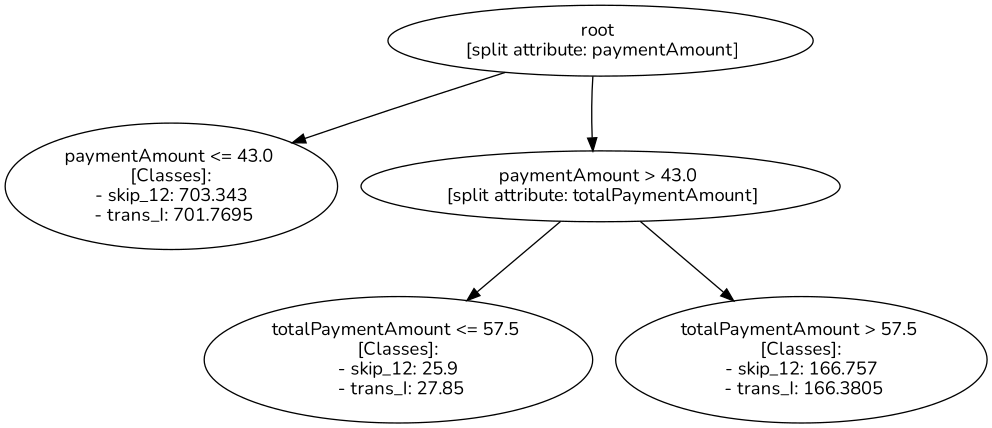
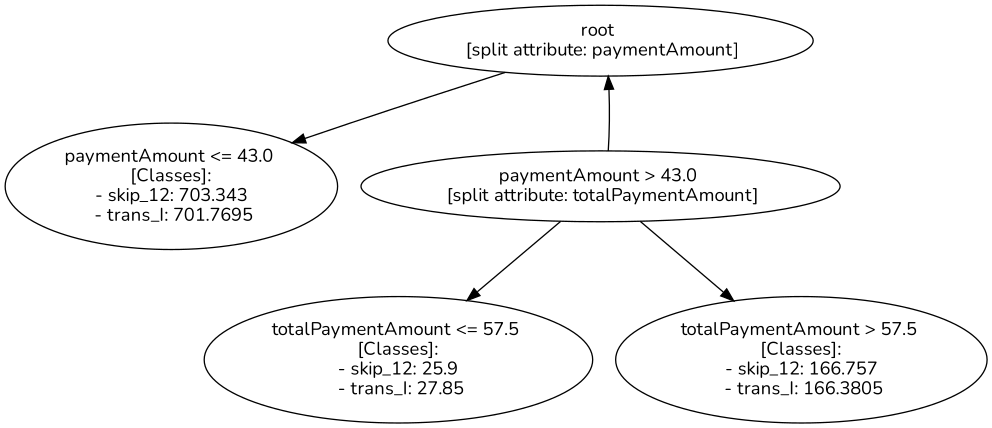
  digraph {
    fontname=Nunito
    node [fontname=Nunito]
    edge [fontname=Nunito]
    n1 [label="root \n [split attribute: paymentAmount]"]
    n2 [label="paymentAmount <= 43.0 \n [Classes]: \n - skip_12: 703.343 \n - trans_I: 701.7695"]
    n3 [label="paymentAmount > 43.0 \n [split attribute: totalPaymentAmount]"]
    n4 [label="totalPaymentAmount <= 57.5 \n [Classes]: \n - skip_12: 25.9 \n - trans_I: 27.85"]
    n5 [label="totalPaymentAmount > 57.5 \n [Classes]: \n - skip_12: 166.757 \n - trans_I: 166.3805"]
    n1 -> n2
-   n1 -> n3
+   n3 -> n1
    n3 -> n4
    n3 -> n5
  }
